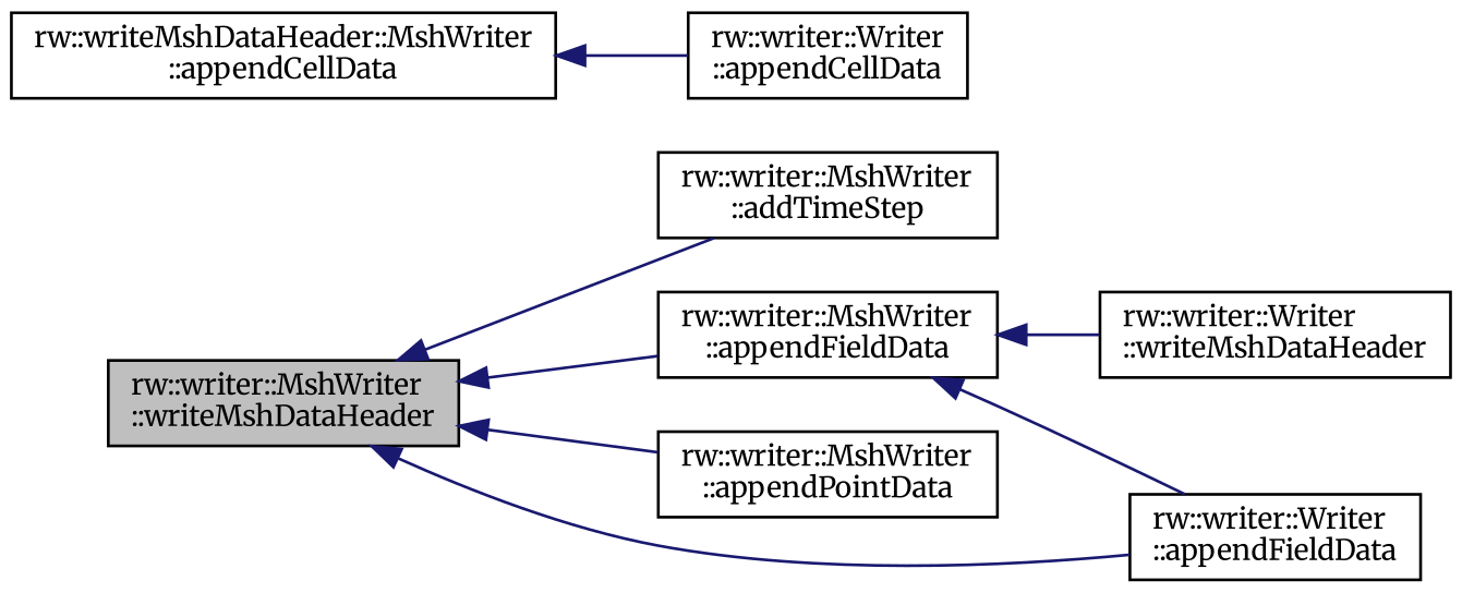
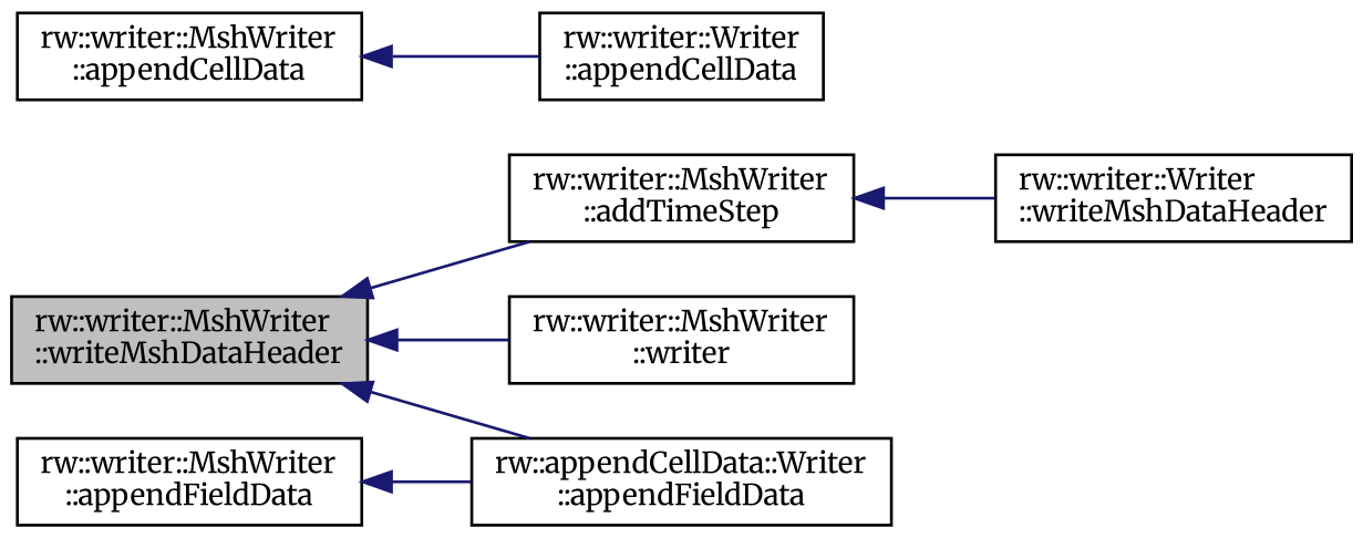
  digraph {
    fontname=Merriweather
    rankdir=LR
    node [color=black fillcolor=white fontname=Merriweather fontsize=10 shape=record style=filled]
    edge [color=midnightblue dir=back fontname=Merriweather fontsize=10 labelfontname=Helvetica labelfontsize=10 style=solid]
    n1 [fillcolor=grey75 fontcolor=black height=0.2 label="rw::writer::MshWriter\l::writeMshDataHeader" width=0.4]
    n2 [height=0.2 label="rw::writer::MshWriter\l::addTimeStep" width=0.4]
    n3 [height=0.2 label="rw::writer::MshWriter\l::appendFieldData" width=0.4]
-   n4 [height=0.2 label="rw::writer::MshWriter\l::appendPointData" width=0.4]
-   n5 [height=0.2 label="rw::writer::Writer\l::appendFieldData" width=0.4]
+   n4 [height=0.2 label="rw::writer::MshWriter\l::writer" width=0.4]
+   n5 [height=0.2 label="rw::appendCellData::Writer\l::appendFieldData" width=0.4]
    n6 [height=0.2 label="rw::writer::Writer\l::writeMshDataHeader" width=0.4]
-   n7 [height=0.2 label="rw::writeMshDataHeader::MshWriter\l::appendCellData" width=0.4]
+   n7 [height=0.2 label="rw::writer::MshWriter\l::appendCellData" width=0.4]
    n8 [height=0.2 label="rw::writer::Writer\l::appendCellData" width=0.4]
    n1 -> n2
-   n1 -> n3
    n1 -> n4
    n1 -> n5
-   n3 -> n6
+   n2 -> n6
    n3 -> n5
    n7 -> n8
  }
